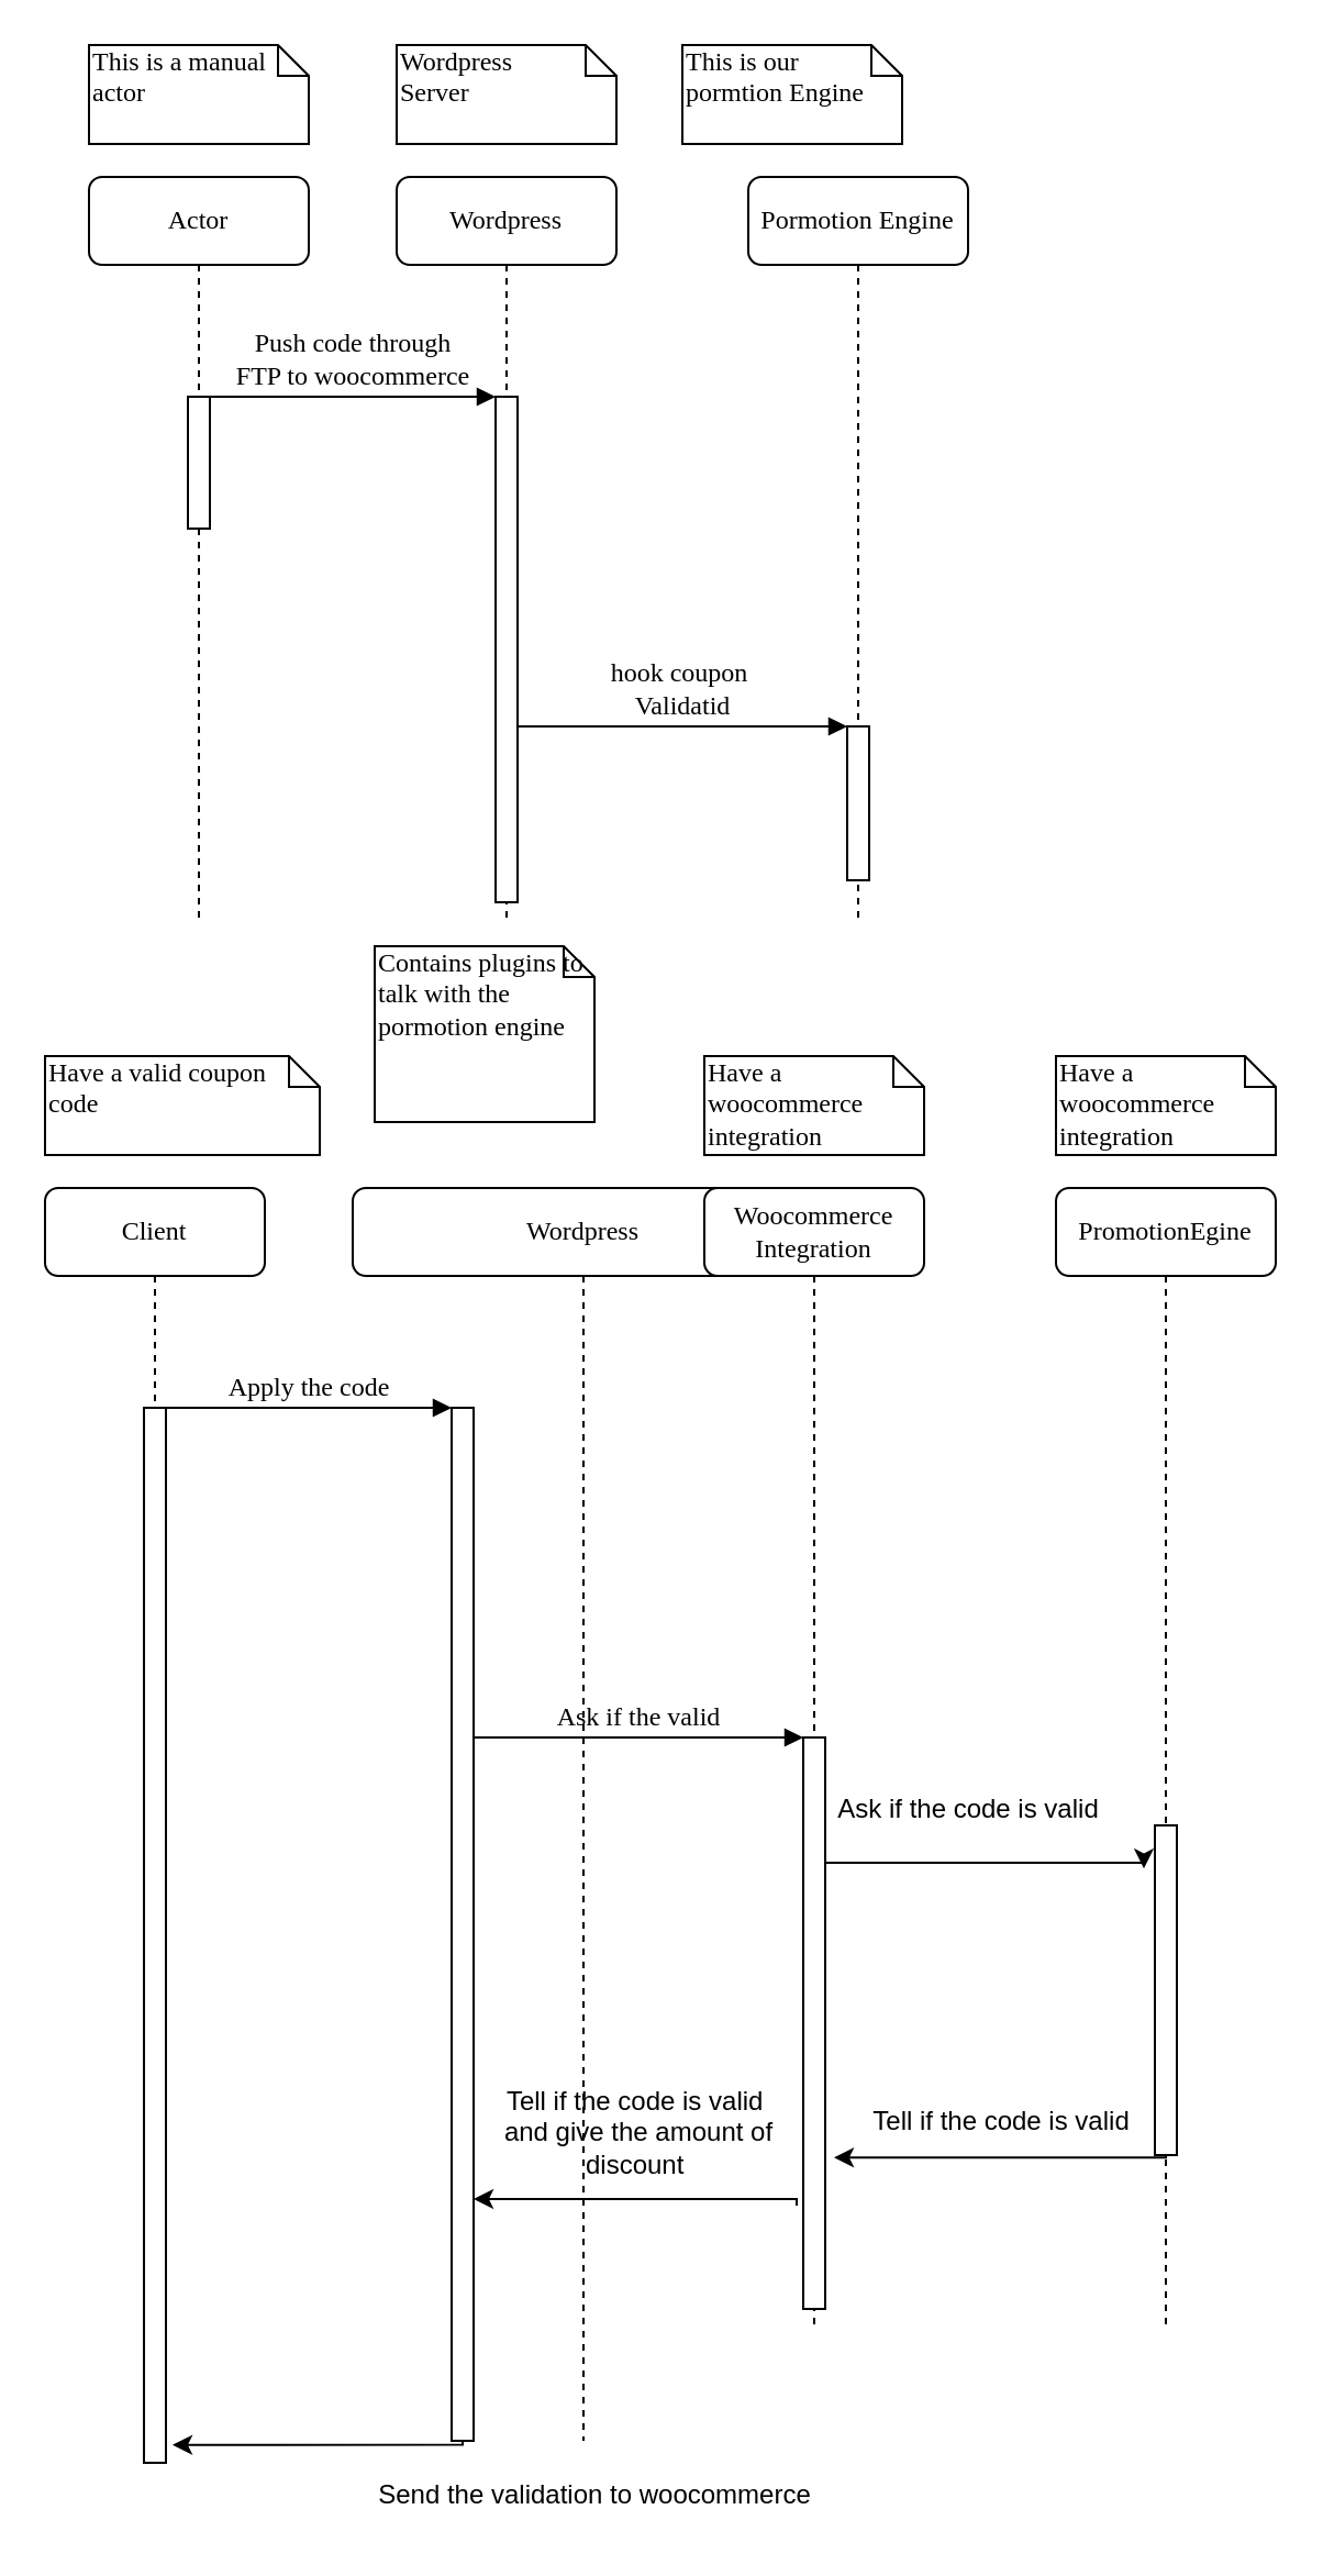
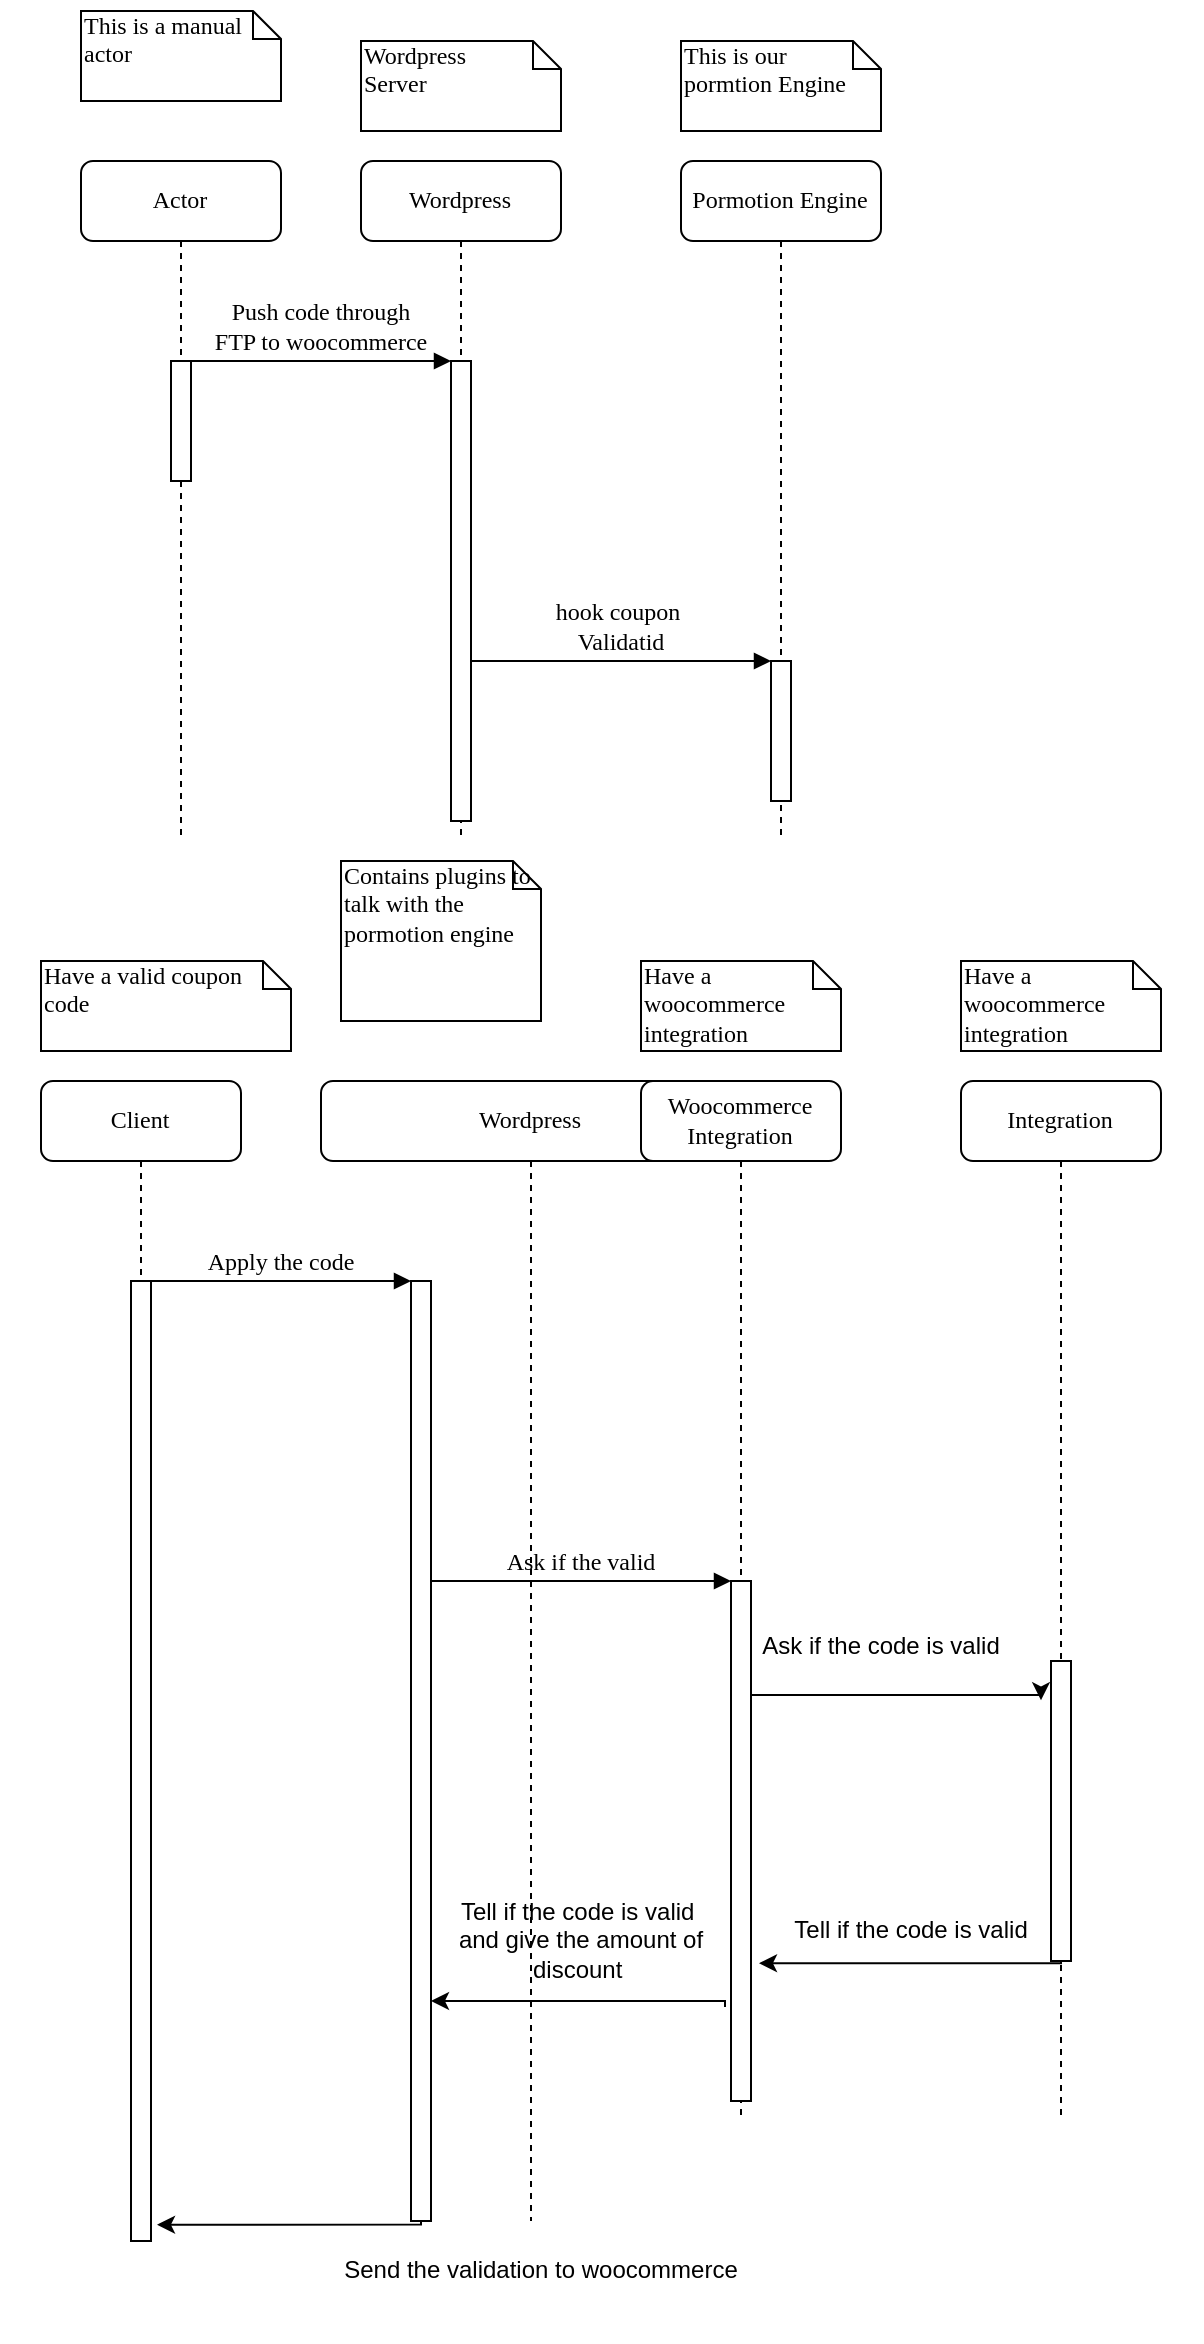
  <mxCell id="0" />
  <mxCell id="1" parent="0" />
  <mxCell id="2" value="Wordpress" style="shape=umlLifeline;perimeter=lifelinePerimeter;whiteSpace=wrap;html=1;container=1;collapsible=0;recursiveResize=0;outlineConnect=0;rounded=1;shadow=0;comic=0;labelBackgroundColor=none;strokeWidth=1;fontFamily=Verdana;fontSize=12;align=center;" parent="1" vertex="1"><mxGeometry x="180" y="80" width="100" height="340" as="geometry" /></mxCell>
  <mxCell id="3" value="" style="html=1;points=[];perimeter=orthogonalPerimeter;rounded=0;shadow=0;comic=0;labelBackgroundColor=none;strokeWidth=1;fontFamily=Verdana;fontSize=12;align=center;" parent="2" vertex="1"><mxGeometry x="45" y="100" width="10" height="230" as="geometry" /></mxCell>
  <mxCell id="4" value="Pormotion Engine" style="shape=umlLifeline;perimeter=lifelinePerimeter;whiteSpace=wrap;html=1;container=1;collapsible=0;recursiveResize=0;outlineConnect=0;rounded=1;shadow=0;comic=0;labelBackgroundColor=none;strokeWidth=1;fontFamily=Verdana;fontSize=12;align=center;" parent="1" vertex="1"><mxGeometry x="340" y="80" width="100" height="340" as="geometry" /></mxCell>
  <mxCell id="5" value="" style="html=1;points=[];perimeter=orthogonalPerimeter;rounded=0;shadow=0;comic=0;labelBackgroundColor=none;strokeWidth=1;fontFamily=Verdana;fontSize=12;align=center;" parent="4" vertex="1"><mxGeometry x="45" y="250" width="10" height="70" as="geometry" /></mxCell>
  <mxCell id="6" value="Actor" style="shape=umlLifeline;perimeter=lifelinePerimeter;whiteSpace=wrap;html=1;container=1;collapsible=0;recursiveResize=0;outlineConnect=0;rounded=1;shadow=0;comic=0;labelBackgroundColor=none;strokeWidth=1;fontFamily=Verdana;fontSize=12;align=center;" parent="1" vertex="1"><mxGeometry x="40" y="80" width="100" height="340" as="geometry" /></mxCell>
  <mxCell id="7" value="" style="html=1;points=[];perimeter=orthogonalPerimeter;rounded=0;shadow=0;comic=0;labelBackgroundColor=none;strokeWidth=1;fontFamily=Verdana;fontSize=12;align=center;" parent="6" vertex="1"><mxGeometry x="45" y="100" width="10" height="60" as="geometry" /></mxCell>
  <mxCell id="8" value="Push code through&lt;br&gt;FTP to woocommerce" style="html=1;verticalAlign=bottom;endArrow=block;entryX=0;entryY=0;labelBackgroundColor=none;fontFamily=Verdana;fontSize=12;edgeStyle=elbowEdgeStyle;elbow=vertical;" parent="1" source="7" target="3" edge="1"><mxGeometry relative="1" as="geometry"><mxPoint x="160" y="190" as="sourcePoint" /></mxGeometry></mxCell>
  <mxCell id="9" value="hook coupon&amp;nbsp;&lt;br&gt;Validatid" style="html=1;verticalAlign=bottom;endArrow=block;entryX=0;entryY=0;labelBackgroundColor=none;fontFamily=Verdana;fontSize=12;edgeStyle=elbowEdgeStyle;elbow=vertical;" parent="1" source="3" target="5" edge="1"><mxGeometry relative="1" as="geometry"><mxPoint x="310" y="200" as="sourcePoint" /></mxGeometry></mxCell>
- <mxCell id="10" value="This is a manual actor" style="shape=note;whiteSpace=wrap;html=1;size=14;verticalAlign=top;align=left;spacingTop=-6;rounded=0;shadow=0;comic=0;labelBackgroundColor=none;strokeWidth=1;fontFamily=Verdana;fontSize=12" parent="1" vertex="1"><mxGeometry x="40" y="20" width="100" height="45" as="geometry" /></mxCell>
+ <mxCell id="10" value="This is a manual actor" style="shape=note;whiteSpace=wrap;html=1;size=14;verticalAlign=top;align=left;spacingTop=-6;rounded=0;shadow=0;comic=0;labelBackgroundColor=none;strokeWidth=1;fontFamily=Verdana;fontSize=12" parent="1" vertex="1"><mxGeometry x="40" y="5" width="100" height="45" as="geometry" /></mxCell>
  <mxCell id="11" value="Wordpress&amp;nbsp;&lt;br&gt;Server" style="shape=note;whiteSpace=wrap;html=1;size=14;verticalAlign=top;align=left;spacingTop=-6;rounded=0;shadow=0;comic=0;labelBackgroundColor=none;strokeWidth=1;fontFamily=Verdana;fontSize=12" parent="1" vertex="1"><mxGeometry x="180" y="20" width="100" height="45" as="geometry" /></mxCell>
- <mxCell id="12" value="This is our pormtion Engine" style="shape=note;whiteSpace=wrap;html=1;size=14;verticalAlign=top;align=left;spacingTop=-6;rounded=0;shadow=0;comic=0;labelBackgroundColor=none;strokeWidth=1;fontFamily=Verdana;fontSize=12" parent="1" vertex="1"><mxGeometry x="310" y="20" width="100" height="45" as="geometry" /></mxCell>
+ <mxCell id="12" value="This is our pormtion Engine" style="shape=note;whiteSpace=wrap;html=1;size=14;verticalAlign=top;align=left;spacingTop=-6;rounded=0;shadow=0;comic=0;labelBackgroundColor=none;strokeWidth=1;fontFamily=Verdana;fontSize=12" parent="1" vertex="1"><mxGeometry x="340" y="20" width="100" height="45" as="geometry" /></mxCell>
  <mxCell id="13" value="Wordpress" style="shape=umlLifeline;perimeter=lifelinePerimeter;whiteSpace=wrap;html=1;container=1;collapsible=0;recursiveResize=0;outlineConnect=0;rounded=1;shadow=0;comic=0;labelBackgroundColor=none;strokeWidth=1;fontFamily=Verdana;fontSize=12;align=center;" vertex="1" parent="1"><mxGeometry x="160" y="540" width="210" height="570" as="geometry" /></mxCell>
  <mxCell id="14" value="" style="html=1;points=[];perimeter=orthogonalPerimeter;rounded=0;shadow=0;comic=0;labelBackgroundColor=none;strokeWidth=1;fontFamily=Verdana;fontSize=12;align=center;" vertex="1" parent="13"><mxGeometry x="45" y="100" width="10" height="470" as="geometry" /></mxCell>
  <mxCell id="15" value="Tell if the code is valid&amp;nbsp;&lt;br&gt;and give the amount of&lt;br&gt;discount&amp;nbsp;" style="text;html=1;align=center;verticalAlign=middle;resizable=0;points=[];autosize=1;strokeColor=none;fillColor=none;" vertex="1" parent="13"><mxGeometry x="55" y="400" width="150" height="60" as="geometry" /></mxCell>
  <mxCell id="16" value="Woocommerce&lt;br&gt;Integration&lt;br&gt;" style="shape=umlLifeline;perimeter=lifelinePerimeter;whiteSpace=wrap;html=1;container=1;collapsible=0;recursiveResize=0;outlineConnect=0;rounded=1;shadow=0;comic=0;labelBackgroundColor=none;strokeWidth=1;fontFamily=Verdana;fontSize=12;align=center;" vertex="1" parent="1"><mxGeometry x="320" y="540" width="100" height="520" as="geometry" /></mxCell>
  <mxCell id="17" value="" style="html=1;points=[];perimeter=orthogonalPerimeter;rounded=0;shadow=0;comic=0;labelBackgroundColor=none;strokeWidth=1;fontFamily=Verdana;fontSize=12;align=center;" vertex="1" parent="16"><mxGeometry x="45" y="250" width="10" height="260" as="geometry" /></mxCell>
  <mxCell id="18" value="Client" style="shape=umlLifeline;perimeter=lifelinePerimeter;whiteSpace=wrap;html=1;container=1;collapsible=0;recursiveResize=0;outlineConnect=0;rounded=1;shadow=0;comic=0;labelBackgroundColor=none;strokeWidth=1;fontFamily=Verdana;fontSize=12;align=center;" vertex="1" parent="1"><mxGeometry x="20" y="540" width="100" height="580" as="geometry" /></mxCell>
  <mxCell id="19" value="" style="html=1;points=[];perimeter=orthogonalPerimeter;rounded=0;shadow=0;comic=0;labelBackgroundColor=none;strokeWidth=1;fontFamily=Verdana;fontSize=12;align=center;" vertex="1" parent="18"><mxGeometry x="45" y="100" width="10" height="480" as="geometry" /></mxCell>
  <mxCell id="20" value="Apply the code" style="html=1;verticalAlign=bottom;endArrow=block;entryX=0;entryY=0;labelBackgroundColor=none;fontFamily=Verdana;fontSize=12;edgeStyle=elbowEdgeStyle;elbow=vertical;" edge="1" source="19" target="14" parent="1"><mxGeometry relative="1" as="geometry"><mxPoint x="140" y="650" as="sourcePoint" /></mxGeometry></mxCell>
  <mxCell id="21" value="Ask if the valid" style="html=1;verticalAlign=bottom;endArrow=block;entryX=0;entryY=0;labelBackgroundColor=none;fontFamily=Verdana;fontSize=12;edgeStyle=elbowEdgeStyle;elbow=vertical;" edge="1" source="14" target="17" parent="1"><mxGeometry relative="1" as="geometry"><mxPoint x="290" y="660" as="sourcePoint" /></mxGeometry></mxCell>
  <mxCell id="22" value="Have a valid coupon code&amp;nbsp;" style="shape=note;whiteSpace=wrap;html=1;size=14;verticalAlign=top;align=left;spacingTop=-6;rounded=0;shadow=0;comic=0;labelBackgroundColor=none;strokeWidth=1;fontFamily=Verdana;fontSize=12" vertex="1" parent="1"><mxGeometry x="20" y="480" width="125" height="45" as="geometry" /></mxCell>
  <mxCell id="23" value="Contains plugins to talk with the pormotion engine&lt;br&gt;" style="shape=note;whiteSpace=wrap;html=1;size=14;verticalAlign=top;align=left;spacingTop=-6;rounded=0;shadow=0;comic=0;labelBackgroundColor=none;strokeWidth=1;fontFamily=Verdana;fontSize=12" vertex="1" parent="1"><mxGeometry x="170" y="430" width="100" height="80" as="geometry" /></mxCell>
  <mxCell id="24" value="Have a woocommerce integration&lt;br&gt;" style="shape=note;whiteSpace=wrap;html=1;size=14;verticalAlign=top;align=left;spacingTop=-6;rounded=0;shadow=0;comic=0;labelBackgroundColor=none;strokeWidth=1;fontFamily=Verdana;fontSize=12" vertex="1" parent="1"><mxGeometry x="320" y="480" width="100" height="45" as="geometry" /></mxCell>
- <mxCell id="25" value="PromotionEgine" style="shape=umlLifeline;perimeter=lifelinePerimeter;whiteSpace=wrap;html=1;container=1;collapsible=0;recursiveResize=0;outlineConnect=0;rounded=1;shadow=0;comic=0;labelBackgroundColor=none;strokeWidth=1;fontFamily=Verdana;fontSize=12;align=center;" vertex="1" parent="1"><mxGeometry x="480" y="540" width="100" height="520" as="geometry" /></mxCell>
+ <mxCell id="25" value="Integration" style="shape=umlLifeline;perimeter=lifelinePerimeter;whiteSpace=wrap;html=1;container=1;collapsible=0;recursiveResize=0;outlineConnect=0;rounded=1;shadow=0;comic=0;labelBackgroundColor=none;strokeWidth=1;fontFamily=Verdana;fontSize=12;align=center;" vertex="1" parent="1"><mxGeometry x="480" y="540" width="100" height="520" as="geometry" /></mxCell>
  <mxCell id="26" style="edgeStyle=orthogonalEdgeStyle;rounded=0;orthogonalLoop=1;jettySize=auto;html=1;entryX=1.4;entryY=0.735;entryDx=0;entryDy=0;entryPerimeter=0;" edge="1" parent="1" source="27" target="17"><mxGeometry relative="1" as="geometry"><Array as="points"><mxPoint x="530" y="981" /></Array></mxGeometry></mxCell>
  <mxCell id="27" value="" style="html=1;points=[];perimeter=orthogonalPerimeter;rounded=0;shadow=0;comic=0;labelBackgroundColor=none;strokeWidth=1;fontFamily=Verdana;fontSize=12;align=center;" vertex="1" parent="1"><mxGeometry x="525" y="830" width="10" height="150" as="geometry" /></mxCell>
  <mxCell id="28" value="Have a woocommerce integration&lt;br&gt;" style="shape=note;whiteSpace=wrap;html=1;size=14;verticalAlign=top;align=left;spacingTop=-6;rounded=0;shadow=0;comic=0;labelBackgroundColor=none;strokeWidth=1;fontFamily=Verdana;fontSize=12" vertex="1" parent="1"><mxGeometry x="480" y="480" width="100" height="45" as="geometry" /></mxCell>
  <mxCell id="29" style="edgeStyle=orthogonalEdgeStyle;rounded=0;orthogonalLoop=1;jettySize=auto;html=1;entryX=-0.5;entryY=0.131;entryDx=0;entryDy=0;entryPerimeter=0;" edge="1" parent="1" source="17" target="27"><mxGeometry relative="1" as="geometry"><Array as="points"><mxPoint x="430" y="847" /><mxPoint x="430" y="847" /></Array></mxGeometry></mxCell>
  <mxCell id="30" value="Ask if the code is valid&lt;br&gt;" style="text;html=1;align=center;verticalAlign=middle;resizable=0;points=[];autosize=1;strokeColor=none;fillColor=none;" vertex="1" parent="1"><mxGeometry x="370" y="808" width="140" height="30" as="geometry" /></mxCell>
  <mxCell id="31" value="Tell if the code is valid" style="text;html=1;align=center;verticalAlign=middle;resizable=0;points=[];autosize=1;strokeColor=none;fillColor=none;" vertex="1" parent="1"><mxGeometry x="385" y="950" width="140" height="30" as="geometry" /></mxCell>
  <mxCell id="32" style="edgeStyle=orthogonalEdgeStyle;rounded=0;orthogonalLoop=1;jettySize=auto;html=1;exitX=-0.3;exitY=0.819;exitDx=0;exitDy=0;exitPerimeter=0;" edge="1" parent="1" source="17" target="14"><mxGeometry relative="1" as="geometry"><mxPoint x="270" y="980" as="targetPoint" /><Array as="points"><mxPoint x="362" y="1000" /></Array></mxGeometry></mxCell>
  <mxCell id="33" style="edgeStyle=orthogonalEdgeStyle;rounded=0;orthogonalLoop=1;jettySize=auto;html=1;entryX=1.3;entryY=0.983;entryDx=0;entryDy=0;entryPerimeter=0;" edge="1" parent="1" source="14" target="19"><mxGeometry relative="1" as="geometry"><Array as="points"><mxPoint x="210" y="1033" /></Array></mxGeometry></mxCell>
  <mxCell id="34" value="Send the validation to woocommerce" style="text;html=1;align=center;verticalAlign=middle;resizable=0;points=[];autosize=1;strokeColor=none;fillColor=none;" vertex="1" parent="1"><mxGeometry x="160" y="1120" width="220" height="30" as="geometry" /></mxCell>
